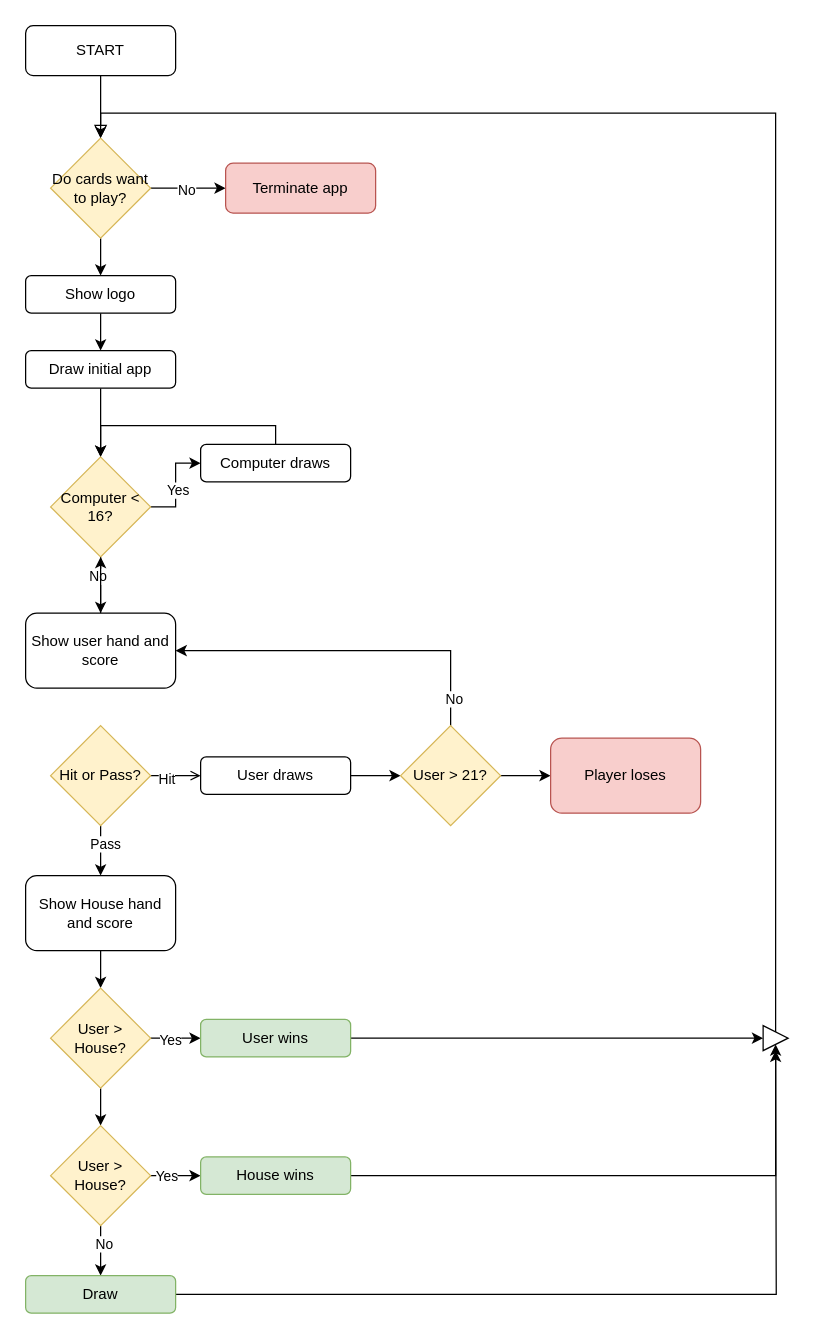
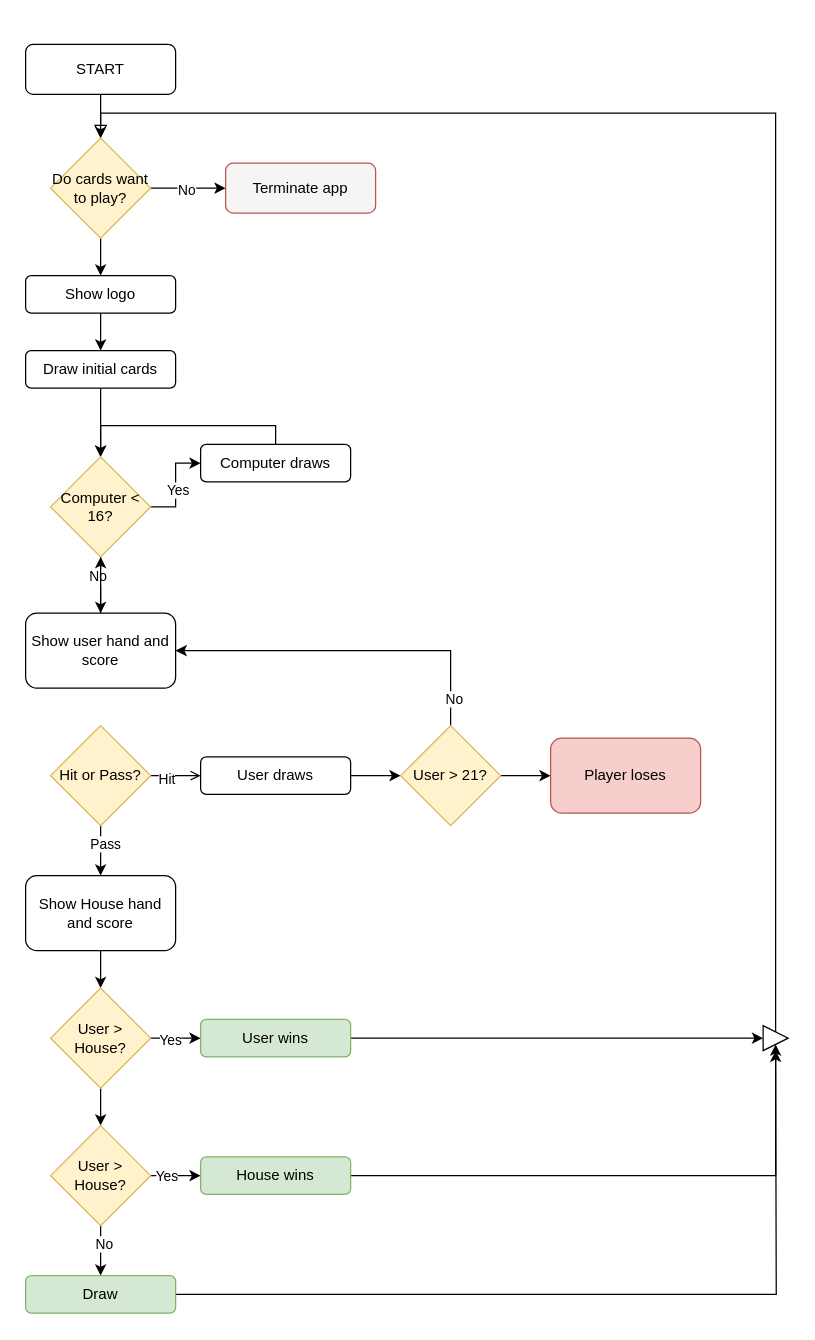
  <mxCell id="0" />
  <mxCell id="1" parent="0" />
  <mxCell id="2" value="" style="rounded=0;html=1;jettySize=auto;orthogonalLoop=1;fontSize=11;endArrow=block;endFill=0;endSize=8;strokeWidth=1;shadow=0;labelBackgroundColor=none;edgeStyle=orthogonalEdgeStyle;" parent="1" source="3" edge="1"><mxGeometry relative="1" as="geometry"><mxPoint x="80" y="110" as="targetPoint" /></mxGeometry></mxCell>
- <mxCell id="3" value="START" style="rounded=1;whiteSpace=wrap;html=1;fontSize=12;glass=0;strokeWidth=1;shadow=0;" parent="1" vertex="1"><mxGeometry x="20" y="20" width="120" height="40" as="geometry" /></mxCell>
+ <mxCell id="3" value="START" style="rounded=1;whiteSpace=wrap;html=1;fontSize=12;glass=0;strokeWidth=1;shadow=0;" parent="1" vertex="1"><mxGeometry x="20" y="35" width="120" height="40" as="geometry" /></mxCell>
  <mxCell id="4" style="edgeStyle=orthogonalEdgeStyle;rounded=0;orthogonalLoop=1;jettySize=auto;html=1;" edge="1" parent="1" source="7" target="8"><mxGeometry relative="1" as="geometry" /></mxCell>
  <mxCell id="5" value="No" style="edgeLabel;html=1;align=center;verticalAlign=middle;resizable=0;points=[];" vertex="1" connectable="0" parent="4"><mxGeometry x="-0.067" y="-1" relative="1" as="geometry"><mxPoint as="offset" /></mxGeometry></mxCell>
  <mxCell id="6" style="edgeStyle=orthogonalEdgeStyle;rounded=0;orthogonalLoop=1;jettySize=auto;html=1;" edge="1" parent="1" source="7" target="10"><mxGeometry relative="1" as="geometry" /></mxCell>
  <mxCell id="7" value="Do cards want to play?" style="rhombus;whiteSpace=wrap;html=1;fillColor=#fff2cc;strokeColor=#d6b656;" vertex="1" parent="1"><mxGeometry x="40" y="110" width="80" height="80" as="geometry" /></mxCell>
- <mxCell id="8" value="&lt;div&gt;Terminate app&lt;/div&gt;" style="rounded=1;whiteSpace=wrap;html=1;fillColor=#f8cecc;strokeColor=#b85450;" vertex="1" parent="1"><mxGeometry x="180" y="130" width="120" height="40" as="geometry" /></mxCell>
+ <mxCell id="8" value="&lt;div&gt;Terminate app&lt;/div&gt;" style="rounded=1;whiteSpace=wrap;html=1;fillColor=#f5f5f5;strokeColor=#b85450;" vertex="1" parent="1"><mxGeometry x="180" y="130" width="120" height="40" as="geometry" /></mxCell>
  <mxCell id="9" style="edgeStyle=orthogonalEdgeStyle;rounded=0;orthogonalLoop=1;jettySize=auto;html=1;exitX=0.5;exitY=1;exitDx=0;exitDy=0;" edge="1" parent="1" source="10" target="12"><mxGeometry relative="1" as="geometry" /></mxCell>
  <mxCell id="10" value="Show logo" style="rounded=1;whiteSpace=wrap;html=1;" vertex="1" parent="1"><mxGeometry x="20" y="220" width="120" height="30" as="geometry" /></mxCell>
  <mxCell id="11" style="edgeStyle=orthogonalEdgeStyle;rounded=0;orthogonalLoop=1;jettySize=auto;html=1;entryX=0.5;entryY=0;entryDx=0;entryDy=0;" edge="1" parent="1" source="12" target="22"><mxGeometry relative="1" as="geometry" /></mxCell>
- <mxCell id="12" value="Draw initial app" style="rounded=1;whiteSpace=wrap;html=1;" vertex="1" parent="1"><mxGeometry x="20" y="280" width="120" height="30" as="geometry" /></mxCell>
+ <mxCell id="12" value="Draw initial cards" style="rounded=1;whiteSpace=wrap;html=1;" vertex="1" parent="1"><mxGeometry x="20" y="280" width="120" height="30" as="geometry" /></mxCell>
  <mxCell id="13" style="edgeStyle=orthogonalEdgeStyle;rounded=0;orthogonalLoop=1;jettySize=auto;html=1;endArrow=open;" edge="1" parent="1" source="17" target="28"><mxGeometry relative="1" as="geometry" /></mxCell>
  <mxCell id="14" value="Hit" style="edgeLabel;html=1;align=center;verticalAlign=middle;resizable=0;points=[];" vertex="1" connectable="0" parent="13"><mxGeometry x="-0.4" y="-2" relative="1" as="geometry"><mxPoint as="offset" /></mxGeometry></mxCell>
  <mxCell id="15" style="edgeStyle=orthogonalEdgeStyle;rounded=0;orthogonalLoop=1;jettySize=auto;html=1;entryX=0.5;entryY=0;entryDx=0;entryDy=0;" edge="1" parent="1" source="17" target="35"><mxGeometry relative="1" as="geometry" /></mxCell>
  <mxCell id="16" value="Pass" style="edgeLabel;html=1;align=center;verticalAlign=middle;resizable=0;points=[];" vertex="1" connectable="0" parent="15"><mxGeometry x="-0.3" y="3" relative="1" as="geometry"><mxPoint as="offset" /></mxGeometry></mxCell>
  <mxCell id="17" value="Hit or Pass?" style="rhombus;whiteSpace=wrap;html=1;fillColor=#fff2cc;strokeColor=#d6b656;" vertex="1" parent="1"><mxGeometry x="40" y="580" width="80" height="80" as="geometry" /></mxCell>
  <mxCell id="18" style="edgeStyle=orthogonalEdgeStyle;rounded=0;orthogonalLoop=1;jettySize=auto;html=1;exitX=1;exitY=0.5;exitDx=0;exitDy=0;entryX=0;entryY=0.5;entryDx=0;entryDy=0;" edge="1" parent="1" source="22" target="24"><mxGeometry relative="1" as="geometry" /></mxCell>
  <mxCell id="19" value="Yes" style="edgeLabel;html=1;align=center;verticalAlign=middle;resizable=0;points=[];" vertex="1" connectable="0" parent="18"><mxGeometry x="-0.1" y="-1" relative="1" as="geometry"><mxPoint as="offset" /></mxGeometry></mxCell>
  <mxCell id="20" style="edgeStyle=orthogonalEdgeStyle;rounded=0;orthogonalLoop=1;jettySize=auto;html=1;" edge="1" parent="1" source="22"><mxGeometry relative="1" as="geometry"><mxPoint x="80" y="490" as="targetPoint" /></mxGeometry></mxCell>
  <mxCell id="21" value="No" style="edgeLabel;html=1;align=center;verticalAlign=middle;resizable=0;points=[];" vertex="1" connectable="0" parent="20"><mxGeometry x="-0.36" y="-3" relative="1" as="geometry"><mxPoint as="offset" /></mxGeometry></mxCell>
  <mxCell id="22" value="Computer &amp;lt; 16?" style="rhombus;whiteSpace=wrap;html=1;fillColor=#fff2cc;strokeColor=#d6b656;" vertex="1" parent="1"><mxGeometry x="40" y="365" width="80" height="80" as="geometry" /></mxCell>
  <mxCell id="23" style="edgeStyle=orthogonalEdgeStyle;rounded=0;orthogonalLoop=1;jettySize=auto;html=1;entryX=0.5;entryY=0;entryDx=0;entryDy=0;exitX=0.5;exitY=0;exitDx=0;exitDy=0;" edge="1" parent="1" source="24" target="22"><mxGeometry relative="1" as="geometry"><Array as="points"><mxPoint x="220" y="340" /><mxPoint x="80" y="340" /></Array></mxGeometry></mxCell>
  <mxCell id="24" value="Computer draws" style="rounded=1;whiteSpace=wrap;html=1;" vertex="1" parent="1"><mxGeometry x="160" y="355" width="120" height="30" as="geometry" /></mxCell>
  <mxCell id="25" style="edgeStyle=orthogonalEdgeStyle;rounded=0;orthogonalLoop=1;jettySize=auto;html=1;" edge="1" parent="1" source="26" target="22"><mxGeometry relative="1" as="geometry" /></mxCell>
  <mxCell id="26" value="&lt;div&gt;Show user hand and score&lt;/div&gt;" style="rounded=1;whiteSpace=wrap;html=1;" vertex="1" parent="1"><mxGeometry x="20" y="490" width="120" height="60" as="geometry" /></mxCell>
  <mxCell id="27" style="edgeStyle=orthogonalEdgeStyle;rounded=0;orthogonalLoop=1;jettySize=auto;html=1;" edge="1" parent="1" source="28" target="32"><mxGeometry relative="1" as="geometry" /></mxCell>
  <mxCell id="28" value="User draws" style="rounded=1;whiteSpace=wrap;html=1;" vertex="1" parent="1"><mxGeometry x="160" y="605" width="120" height="30" as="geometry" /></mxCell>
  <mxCell id="29" style="edgeStyle=orthogonalEdgeStyle;rounded=0;orthogonalLoop=1;jettySize=auto;html=1;entryX=1;entryY=0.5;entryDx=0;entryDy=0;exitX=0.5;exitY=0;exitDx=0;exitDy=0;" edge="1" parent="1" source="32" target="26"><mxGeometry relative="1" as="geometry" /></mxCell>
  <mxCell id="30" value="&lt;div&gt;No&lt;/div&gt;" style="edgeLabel;html=1;align=center;verticalAlign=middle;resizable=0;points=[];" vertex="1" connectable="0" parent="29"><mxGeometry x="-0.843" y="-2" relative="1" as="geometry"><mxPoint as="offset" /></mxGeometry></mxCell>
  <mxCell id="31" style="edgeStyle=orthogonalEdgeStyle;rounded=0;orthogonalLoop=1;jettySize=auto;html=1;entryX=0;entryY=0.5;entryDx=0;entryDy=0;" edge="1" parent="1" source="32" target="33"><mxGeometry relative="1" as="geometry" /></mxCell>
  <mxCell id="32" value="User &amp;gt; 21?" style="rhombus;whiteSpace=wrap;html=1;fillColor=#fff2cc;strokeColor=#d6b656;" vertex="1" parent="1"><mxGeometry x="320" y="580" width="80" height="80" as="geometry" /></mxCell>
  <mxCell id="33" value="&lt;div&gt;Player loses&lt;/div&gt;" style="rounded=1;whiteSpace=wrap;html=1;fillColor=#f8cecc;strokeColor=#b85450;" vertex="1" parent="1"><mxGeometry x="440" y="590" width="120" height="60" as="geometry" /></mxCell>
  <mxCell id="34" style="edgeStyle=orthogonalEdgeStyle;rounded=0;orthogonalLoop=1;jettySize=auto;html=1;entryX=0.5;entryY=0;entryDx=0;entryDy=0;" edge="1" parent="1" source="35" target="39"><mxGeometry relative="1" as="geometry" /></mxCell>
  <mxCell id="35" value="Show House hand and score" style="rounded=1;whiteSpace=wrap;html=1;" vertex="1" parent="1"><mxGeometry x="20" y="700" width="120" height="60" as="geometry" /></mxCell>
  <mxCell id="36" style="edgeStyle=orthogonalEdgeStyle;rounded=0;orthogonalLoop=1;jettySize=auto;html=1;" edge="1" parent="1" source="39" target="41"><mxGeometry relative="1" as="geometry" /></mxCell>
  <mxCell id="37" value="Yes" style="edgeLabel;html=1;align=center;verticalAlign=middle;resizable=0;points=[];" vertex="1" connectable="0" parent="36"><mxGeometry x="-0.25" y="-1" relative="1" as="geometry"><mxPoint as="offset" /></mxGeometry></mxCell>
  <mxCell id="38" style="edgeStyle=orthogonalEdgeStyle;rounded=0;orthogonalLoop=1;jettySize=auto;html=1;exitX=0.5;exitY=1;exitDx=0;exitDy=0;entryX=0.5;entryY=0;entryDx=0;entryDy=0;" edge="1" parent="1" source="39" target="46"><mxGeometry relative="1" as="geometry" /></mxCell>
  <mxCell id="39" value="User &amp;gt; House?" style="rhombus;whiteSpace=wrap;html=1;fillColor=#fff2cc;strokeColor=#d6b656;" vertex="1" parent="1"><mxGeometry x="40" y="790" width="80" height="80" as="geometry" /></mxCell>
  <mxCell id="40" style="edgeStyle=orthogonalEdgeStyle;rounded=0;orthogonalLoop=1;jettySize=auto;html=1;entryX=0;entryY=0.5;entryDx=0;entryDy=0;" edge="1" parent="1" source="41" target="52"><mxGeometry relative="1" as="geometry" /></mxCell>
  <mxCell id="41" value="User wins" style="rounded=1;whiteSpace=wrap;html=1;fillColor=#d5e8d4;strokeColor=#82b366;" vertex="1" parent="1"><mxGeometry x="160" y="815" width="120" height="30" as="geometry" /></mxCell>
  <mxCell id="42" style="edgeStyle=orthogonalEdgeStyle;rounded=0;orthogonalLoop=1;jettySize=auto;html=1;" edge="1" parent="1" source="46" target="48"><mxGeometry relative="1" as="geometry" /></mxCell>
  <mxCell id="43" value="Yes" style="edgeLabel;html=1;align=center;verticalAlign=middle;resizable=0;points=[];" vertex="1" connectable="0" parent="42"><mxGeometry x="-0.4" relative="1" as="geometry"><mxPoint as="offset" /></mxGeometry></mxCell>
  <mxCell id="44" style="edgeStyle=orthogonalEdgeStyle;rounded=0;orthogonalLoop=1;jettySize=auto;html=1;exitX=0.5;exitY=1;exitDx=0;exitDy=0;entryX=0.5;entryY=0;entryDx=0;entryDy=0;" edge="1" parent="1" source="46" target="50"><mxGeometry relative="1" as="geometry" /></mxCell>
  <mxCell id="45" value="No" style="edgeLabel;html=1;align=center;verticalAlign=middle;resizable=0;points=[];" vertex="1" connectable="0" parent="44"><mxGeometry x="-0.3" y="2" relative="1" as="geometry"><mxPoint as="offset" /></mxGeometry></mxCell>
  <mxCell id="46" value="User &amp;gt; House?" style="rhombus;whiteSpace=wrap;html=1;fillColor=#fff2cc;strokeColor=#d6b656;" vertex="1" parent="1"><mxGeometry x="40" y="900" width="80" height="80" as="geometry" /></mxCell>
  <mxCell id="47" style="edgeStyle=orthogonalEdgeStyle;rounded=0;orthogonalLoop=1;jettySize=auto;html=1;entryX=0.5;entryY=1;entryDx=0;entryDy=0;" edge="1" parent="1" source="48" target="52"><mxGeometry relative="1" as="geometry" /></mxCell>
  <mxCell id="48" value="House wins" style="rounded=1;whiteSpace=wrap;html=1;fillColor=#d5e8d4;strokeColor=#82b366;" vertex="1" parent="1"><mxGeometry x="160" y="925" width="120" height="30" as="geometry" /></mxCell>
  <mxCell id="49" style="edgeStyle=orthogonalEdgeStyle;rounded=0;orthogonalLoop=1;jettySize=auto;html=1;" edge="1" parent="1" source="50"><mxGeometry relative="1" as="geometry"><mxPoint x="620" y="840" as="targetPoint" /></mxGeometry></mxCell>
  <mxCell id="50" value="Draw" style="rounded=1;whiteSpace=wrap;html=1;fillColor=#d5e8d4;strokeColor=#82b366;" vertex="1" parent="1"><mxGeometry x="20" y="1020" width="120" height="30" as="geometry" /></mxCell>
  <mxCell id="51" style="edgeStyle=orthogonalEdgeStyle;rounded=0;orthogonalLoop=1;jettySize=auto;html=1;entryX=0.5;entryY=0;entryDx=0;entryDy=0;" edge="1" parent="1" source="52" target="7"><mxGeometry relative="1" as="geometry"><Array as="points"><mxPoint x="620" y="90" /><mxPoint x="80" y="90" /></Array></mxGeometry></mxCell>
  <mxCell id="52" value="" style="triangle;whiteSpace=wrap;html=1;" vertex="1" parent="1"><mxGeometry x="610" y="820" width="20" height="20" as="geometry" /></mxCell>
